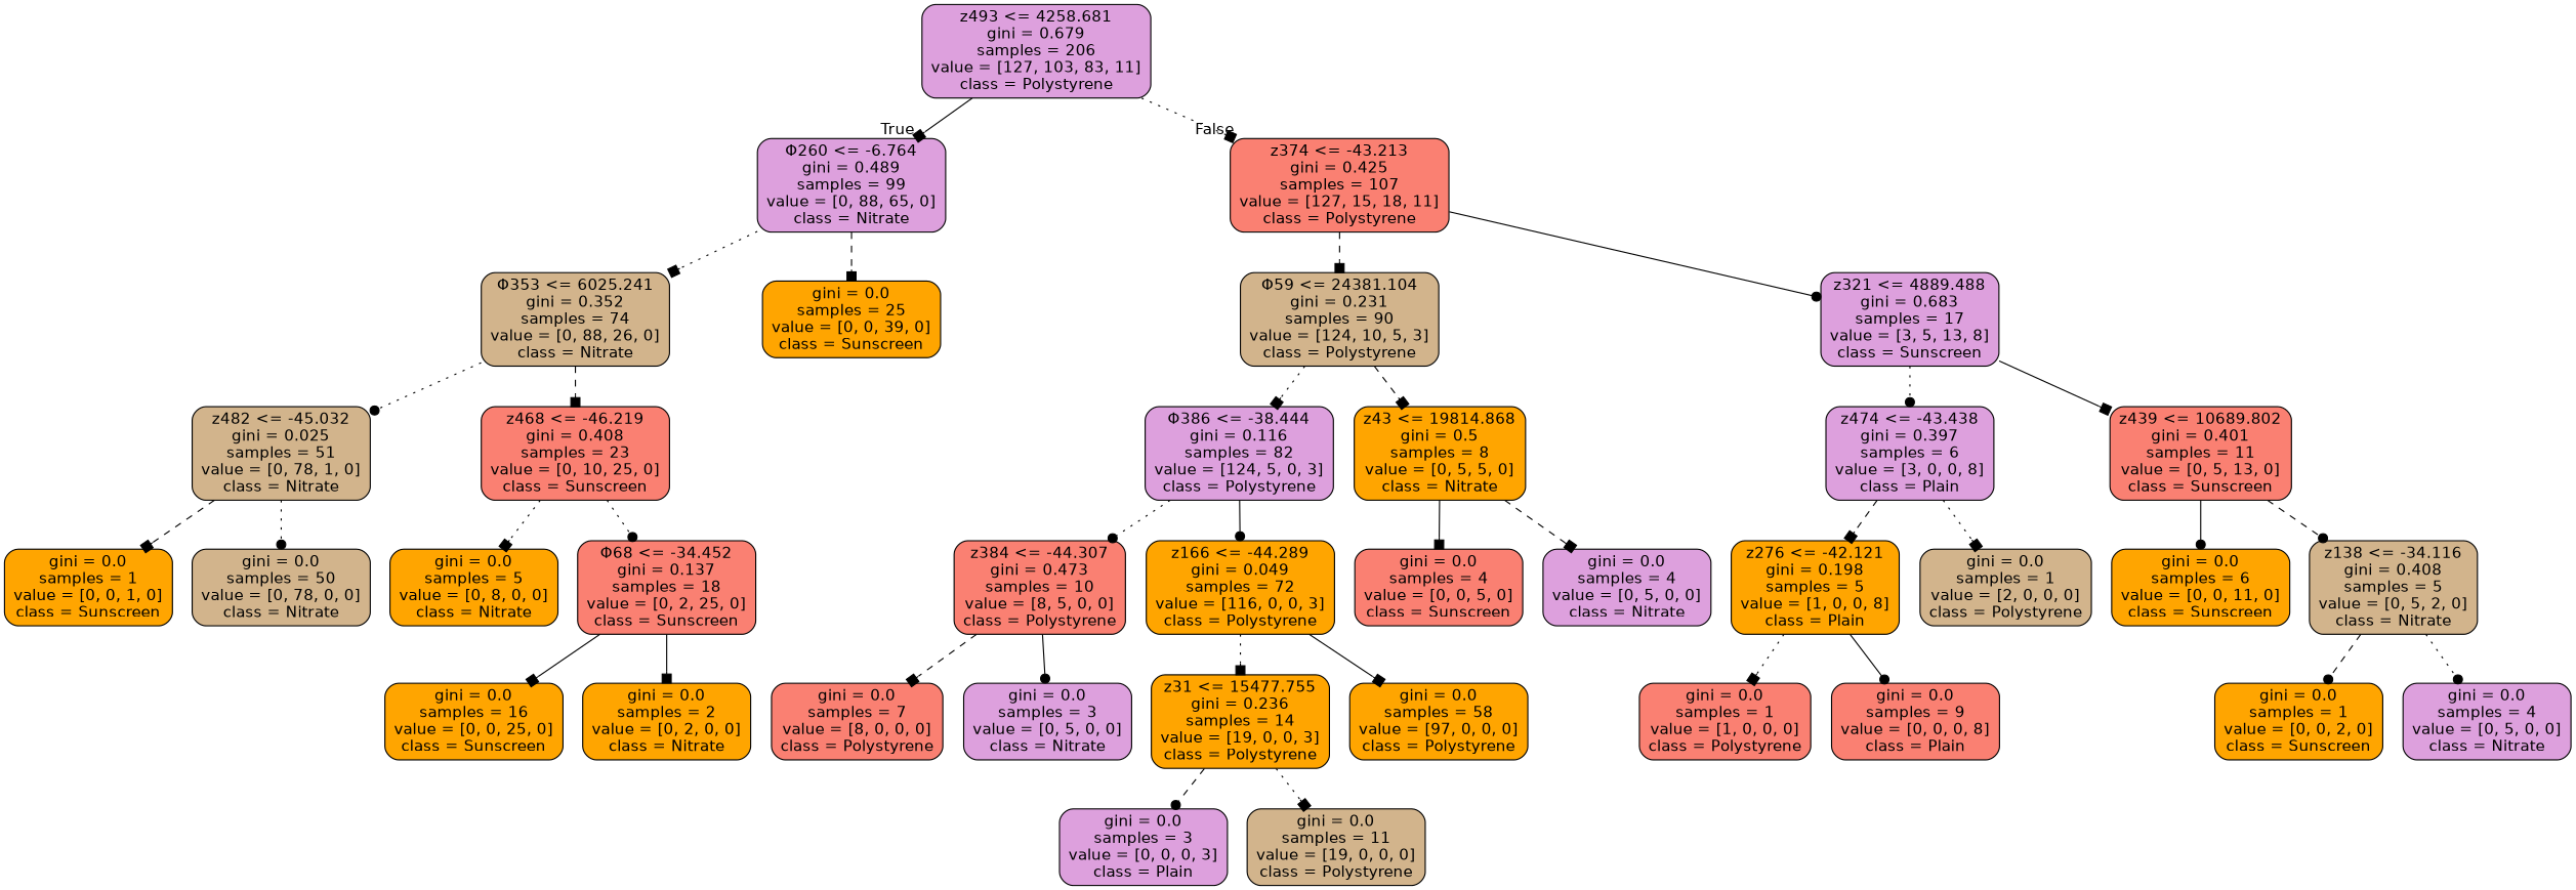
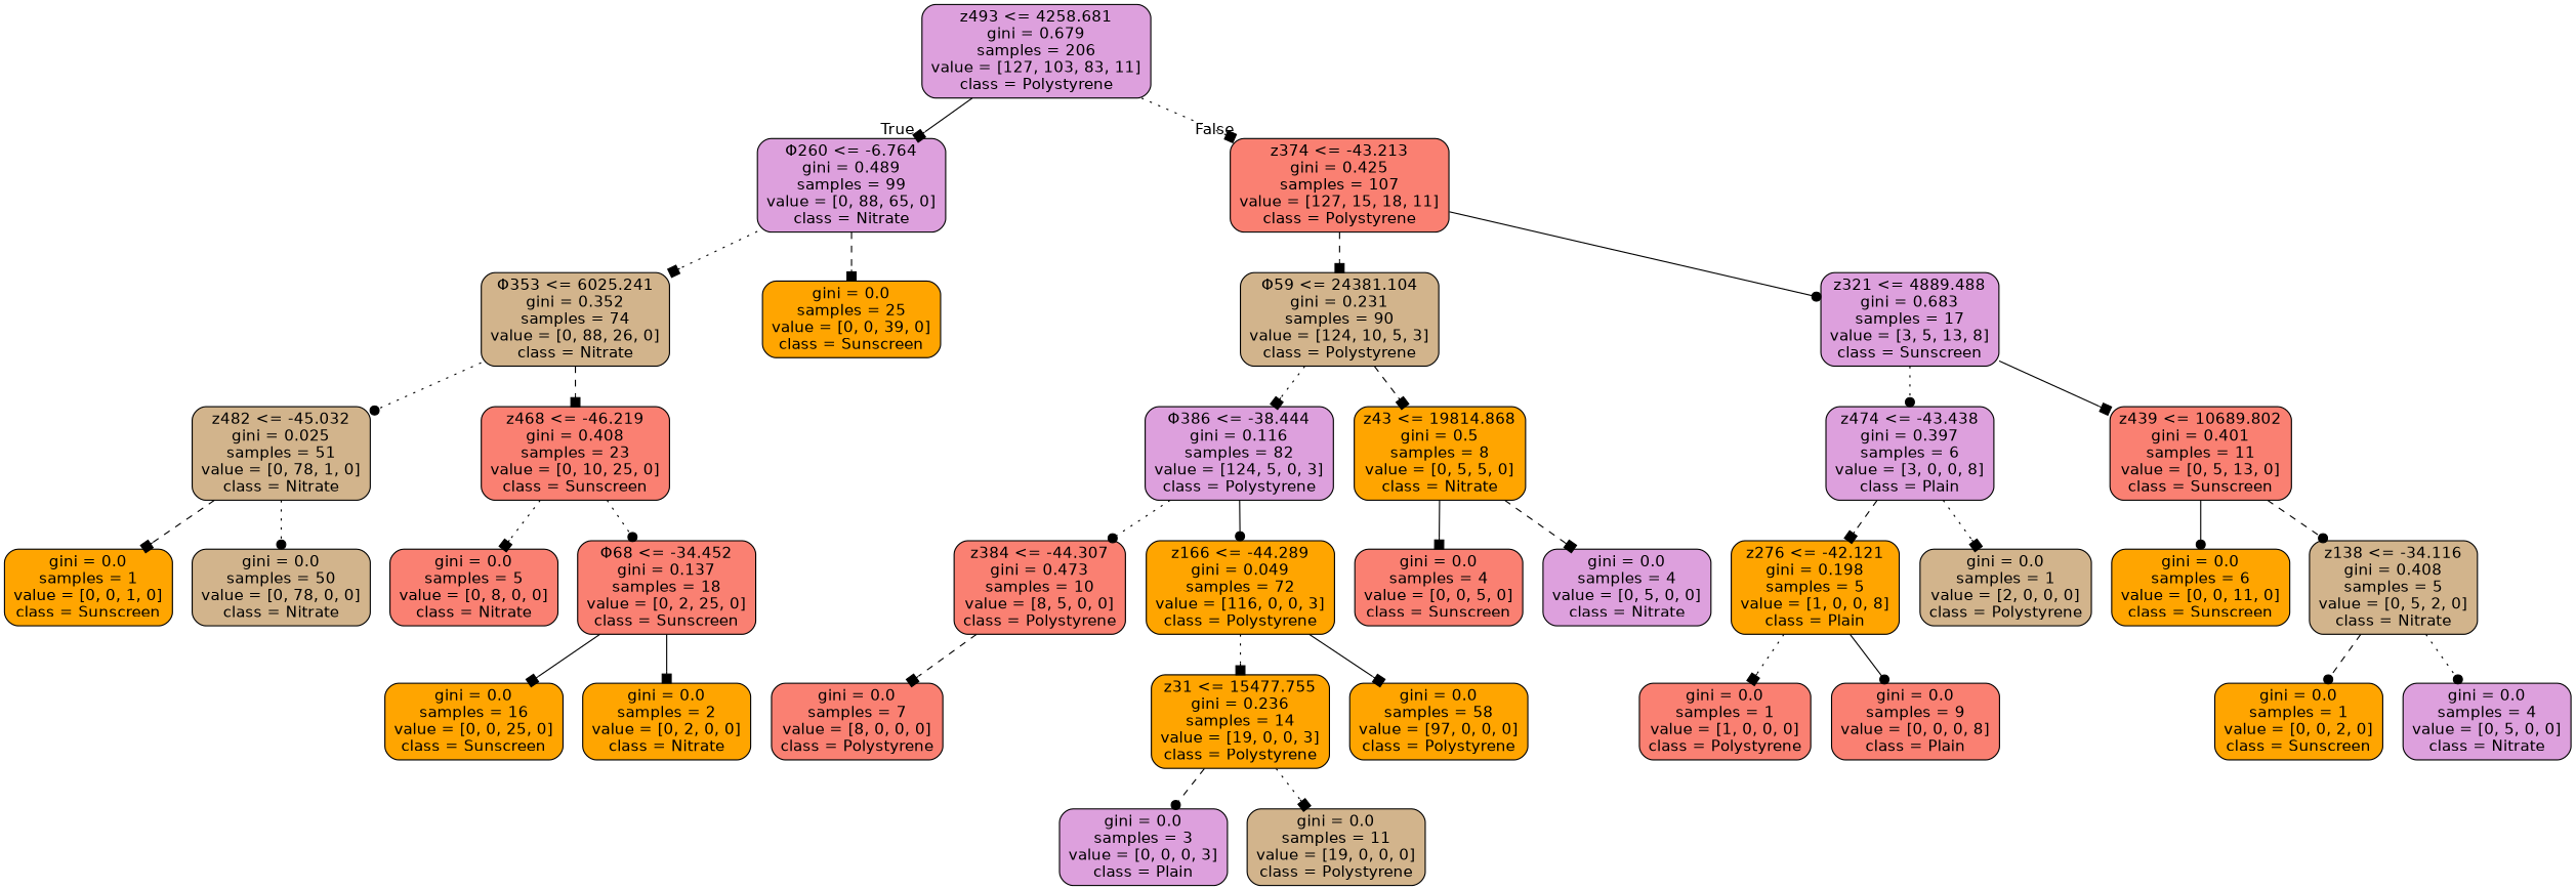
  digraph {
    node [color=black fillcolor=orange fontname=helvetica shape=box style="filled, rounded"]
    edge [arrowhead=box fontname=helvetica style=dotted]
    n1 [fillcolor=plum label="z493 <= 4258.681\ngini = 0.679\nsamples = 206\nvalue = [127, 103, 83, 11]\nclass = Polystyrene"]
    n2 [fillcolor=plum label="Φ260 <= -6.764\ngini = 0.489\nsamples = 99\nvalue = [0, 88, 65, 0]\nclass = Nitrate"]
    n3 [fillcolor=salmon label="z374 <= -43.213\ngini = 0.425\nsamples = 107\nvalue = [127, 15, 18, 11]\nclass = Polystyrene"]
    n4 [fillcolor=tan label="Φ353 <= 6025.241\ngini = 0.352\nsamples = 74\nvalue = [0, 88, 26, 0]\nclass = Nitrate"]
    n5 [label="gini = 0.0\nsamples = 25\nvalue = [0, 0, 39, 0]\nclass = Sunscreen"]
    n6 [fillcolor=tan label="Φ59 <= 24381.104\ngini = 0.231\nsamples = 90\nvalue = [124, 10, 5, 3]\nclass = Polystyrene"]
    n7 [fillcolor=plum label="z321 <= 4889.488\ngini = 0.683\nsamples = 17\nvalue = [3, 5, 13, 8]\nclass = Sunscreen"]
    n8 [fillcolor=tan label="z482 <= -45.032\ngini = 0.025\nsamples = 51\nvalue = [0, 78, 1, 0]\nclass = Nitrate"]
    n9 [fillcolor=salmon label="z468 <= -46.219\ngini = 0.408\nsamples = 23\nvalue = [0, 10, 25, 0]\nclass = Sunscreen"]
    n10 [label="gini = 0.0\nsamples = 1\nvalue = [0, 0, 1, 0]\nclass = Sunscreen"]
    n11 [fillcolor=tan label="gini = 0.0\nsamples = 50\nvalue = [0, 78, 0, 0]\nclass = Nitrate"]
-   n12 [label="gini = 0.0\nsamples = 5\nvalue = [0, 8, 0, 0]\nclass = Nitrate"]
+   n12 [fillcolor=salmon label="gini = 0.0\nsamples = 5\nvalue = [0, 8, 0, 0]\nclass = Nitrate"]
    n13 [fillcolor=salmon label="Φ68 <= -34.452\ngini = 0.137\nsamples = 18\nvalue = [0, 2, 25, 0]\nclass = Sunscreen"]
    n14 [label="gini = 0.0\nsamples = 16\nvalue = [0, 0, 25, 0]\nclass = Sunscreen"]
    n15 [label="gini = 0.0\nsamples = 2\nvalue = [0, 2, 0, 0]\nclass = Nitrate"]
    n16 [fillcolor=plum label="Φ386 <= -38.444\ngini = 0.116\nsamples = 82\nvalue = [124, 5, 0, 3]\nclass = Polystyrene"]
    n17 [label="z43 <= 19814.868\ngini = 0.5\nsamples = 8\nvalue = [0, 5, 5, 0]\nclass = Nitrate"]
    n18 [fillcolor=plum label="z474 <= -43.438\ngini = 0.397\nsamples = 6\nvalue = [3, 0, 0, 8]\nclass = Plain"]
    n19 [fillcolor=salmon label="z439 <= 10689.802\ngini = 0.401\nsamples = 11\nvalue = [0, 5, 13, 0]\nclass = Sunscreen"]
    n20 [fillcolor=salmon label="z384 <= -44.307\ngini = 0.473\nsamples = 10\nvalue = [8, 5, 0, 0]\nclass = Polystyrene"]
    n21 [label="z166 <= -44.289\ngini = 0.049\nsamples = 72\nvalue = [116, 0, 0, 3]\nclass = Polystyrene"]
    n22 [fillcolor=salmon label="gini = 0.0\nsamples = 4\nvalue = [0, 0, 5, 0]\nclass = Sunscreen"]
    n23 [fillcolor=plum label="gini = 0.0\nsamples = 4\nvalue = [0, 5, 0, 0]\nclass = Nitrate"]
    n24 [fillcolor=salmon label="gini = 0.0\nsamples = 7\nvalue = [8, 0, 0, 0]\nclass = Polystyrene"]
-   n25 [fillcolor=plum label="gini = 0.0\nsamples = 3\nvalue = [0, 5, 0, 0]\nclass = Nitrate"]
    n26 [label="z31 <= 15477.755\ngini = 0.236\nsamples = 14\nvalue = [19, 0, 0, 3]\nclass = Polystyrene"]
    n27 [label="gini = 0.0\nsamples = 58\nvalue = [97, 0, 0, 0]\nclass = Polystyrene"]
    n28 [fillcolor=plum label="gini = 0.0\nsamples = 3\nvalue = [0, 0, 0, 3]\nclass = Plain"]
    n29 [fillcolor=tan label="gini = 0.0\nsamples = 11\nvalue = [19, 0, 0, 0]\nclass = Polystyrene"]
    n30 [label="z276 <= -42.121\ngini = 0.198\nsamples = 5\nvalue = [1, 0, 0, 8]\nclass = Plain"]
    n31 [fillcolor=tan label="gini = 0.0\nsamples = 1\nvalue = [2, 0, 0, 0]\nclass = Polystyrene"]
    n32 [label="gini = 0.0\nsamples = 6\nvalue = [0, 0, 11, 0]\nclass = Sunscreen"]
    n33 [fillcolor=tan label="z138 <= -34.116\ngini = 0.408\nsamples = 5\nvalue = [0, 5, 2, 0]\nclass = Nitrate"]
    n34 [fillcolor=salmon label="gini = 0.0\nsamples = 1\nvalue = [1, 0, 0, 0]\nclass = Polystyrene"]
    n35 [fillcolor=salmon label="gini = 0.0\nsamples = 9\nvalue = [0, 0, 0, 8]\nclass = Plain"]
    n36 [label="gini = 0.0\nsamples = 1\nvalue = [0, 0, 2, 0]\nclass = Sunscreen"]
    n37 [fillcolor=plum label="gini = 0.0\nsamples = 4\nvalue = [0, 5, 0, 0]\nclass = Nitrate"]
    n1 -> n2 [headlabel=True labelangle=45 labeldistance=2.5 style=solid]
    n1 -> n3 [headlabel=False labelangle=-45 labeldistance=2.5]
    n2 -> n4
    n2 -> n5 [style=dashed]
    n3 -> n6 [style=dashed]
    n3 -> n7 [arrowhead=dot style=solid]
    n4 -> n8 [arrowhead=dot]
    n4 -> n9 [style=dashed]
    n6 -> n16
    n6 -> n17 [style=dashed]
    n7 -> n18 [arrowhead=dot]
    n7 -> n19 [style=solid]
    n8 -> n10 [style=dashed]
    n8 -> n11 [arrowhead=dot]
    n9 -> n12
    n9 -> n13 [arrowhead=dot]
    n13 -> n14 [style=solid]
    n13 -> n15 [style=solid]
    n16 -> n20 [arrowhead=dot]
    n16 -> n21 [arrowhead=dot style=solid]
    n17 -> n22 [style=solid]
    n17 -> n23 [style=dashed]
    n18 -> n30 [style=dashed]
    n18 -> n31
    n19 -> n32 [arrowhead=dot style=solid]
    n19 -> n33 [arrowhead=dot style=dashed]
    n20 -> n24 [style=dashed]
-   n20 -> n25 [arrowhead=dot style=solid]
    n21 -> n26
    n21 -> n27 [style=solid]
    n26 -> n28 [arrowhead=dot style=dashed]
    n26 -> n29
    n30 -> n34
    n30 -> n35 [arrowhead=dot style=solid]
    n33 -> n36 [arrowhead=dot style=dashed]
    n33 -> n37 [arrowhead=dot]
  }
